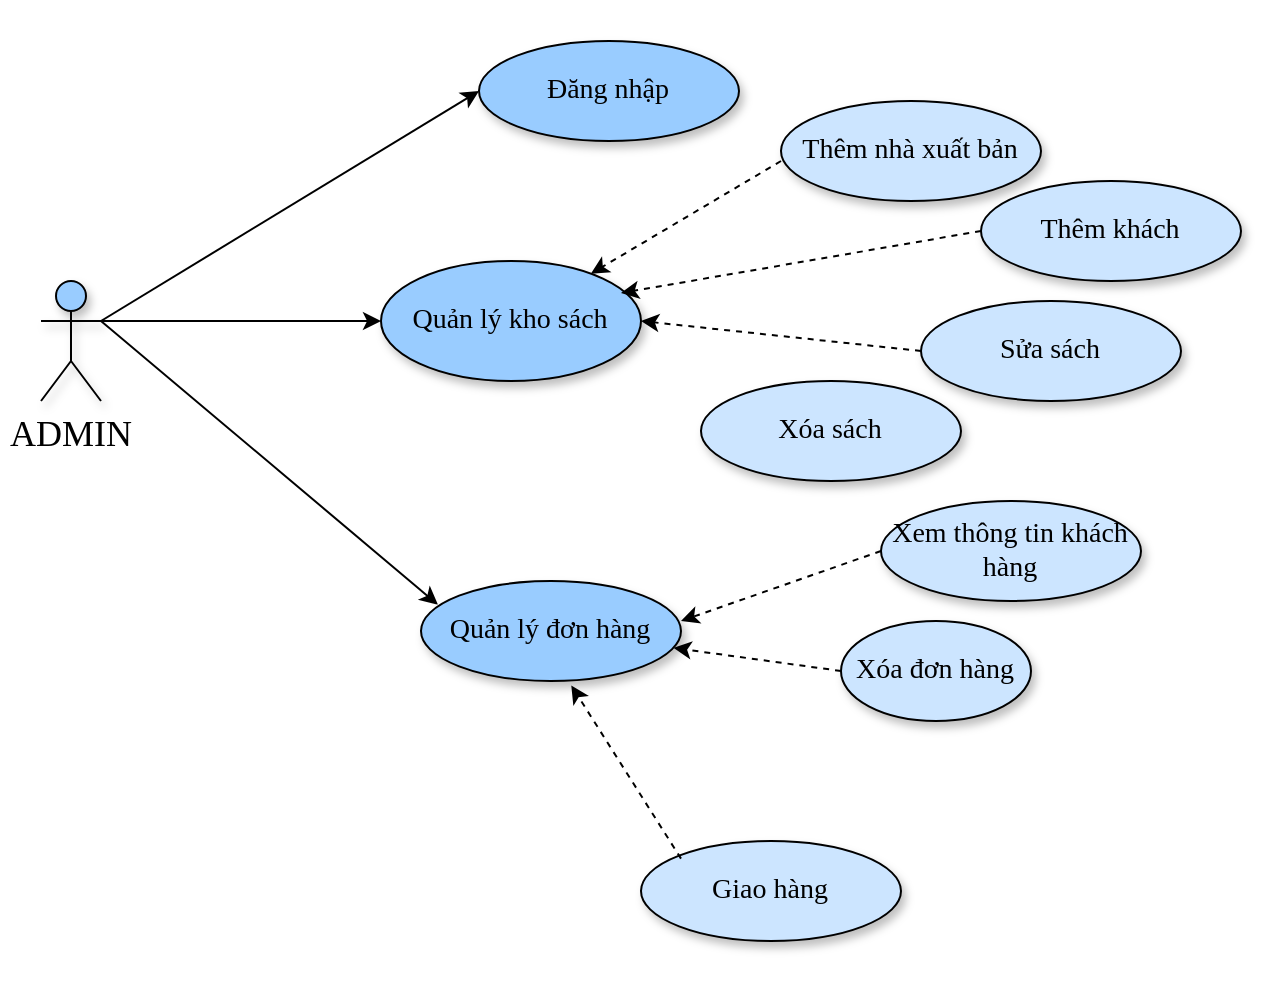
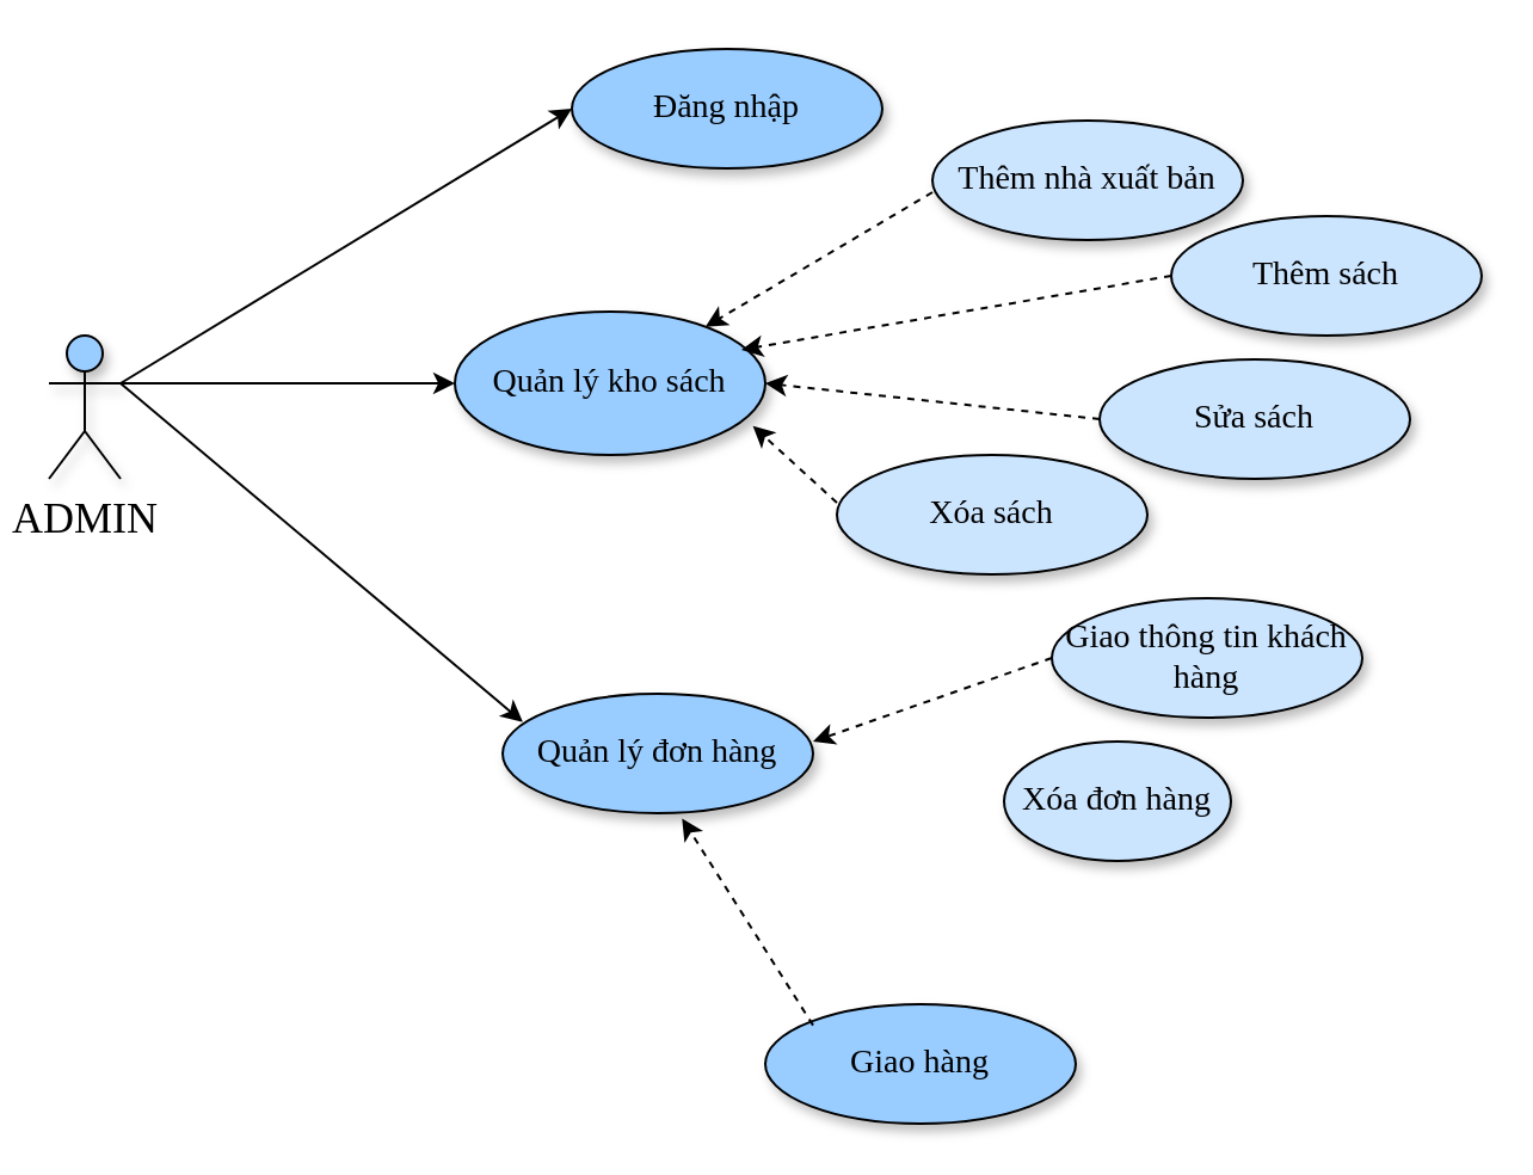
  <mxCell id="0" />
  <mxCell id="1" parent="0" />
  <mxCell id="2" value="&lt;font style=&quot;font-size: 18px;&quot; face=&quot;Times New Roman&quot;&gt;ADMIN&lt;/font&gt;" style="shape=umlActor;verticalLabelPosition=bottom;verticalAlign=top;html=1;outlineConnect=0;fillColor=#99CCFF;shadow=1;" parent="1" vertex="1"><mxGeometry x="20" y="140" width="30" height="60" as="geometry" /></mxCell>
  <mxCell id="3" value="&lt;font style=&quot;font-size: 14px;&quot; face=&quot;Times New Roman&quot;&gt;Đăng nhập&lt;/font&gt;" style="ellipse;whiteSpace=wrap;html=1;shadow=1;fillColor=#99CCFF;" parent="1" vertex="1"><mxGeometry x="239" y="20" width="130" height="50" as="geometry" /></mxCell>
  <mxCell id="4" value="&lt;font face=&quot;Times New Roman&quot;&gt;&lt;span style=&quot;font-size: 14px;&quot;&gt;Quản lý kho sách&lt;/span&gt;&lt;/font&gt;" style="ellipse;whiteSpace=wrap;html=1;shadow=1;fillColor=#99CCFF;" parent="1" vertex="1"><mxGeometry x="190" y="130" width="130" height="60" as="geometry" /></mxCell>
  <mxCell id="5" value="&lt;font style=&quot;font-size: 14px;&quot; face=&quot;Times New Roman&quot;&gt;Quản lý đơn hàng&lt;/font&gt;" style="ellipse;whiteSpace=wrap;html=1;shadow=1;fillColor=#99CCFF;" parent="1" vertex="1"><mxGeometry x="210" y="290" width="130" height="50" as="geometry" /></mxCell>
  <mxCell id="6" value="&lt;font style=&quot;font-size: 14px;&quot; face=&quot;Times New Roman&quot;&gt;Thêm nhà xuất bản&lt;/font&gt;" style="ellipse;whiteSpace=wrap;html=1;shadow=1;fillColor=#CCE5FF;" parent="1" vertex="1"><mxGeometry x="390" y="50" width="130" height="50" as="geometry" /></mxCell>
- <mxCell id="7" value="&lt;font face=&quot;Times New Roman&quot;&gt;&lt;span style=&quot;font-size: 14px;&quot;&gt;Thêm khách&lt;/span&gt;&lt;/font&gt;" style="ellipse;whiteSpace=wrap;html=1;shadow=1;fillColor=#CCE5FF;" parent="1" vertex="1"><mxGeometry x="490" y="90" width="130" height="50" as="geometry" /></mxCell>
+ <mxCell id="7" value="&lt;font face=&quot;Times New Roman&quot;&gt;&lt;span style=&quot;font-size: 14px;&quot;&gt;Thêm sách&lt;/span&gt;&lt;/font&gt;" style="ellipse;whiteSpace=wrap;html=1;shadow=1;fillColor=#CCE5FF;" parent="1" vertex="1"><mxGeometry x="490" y="90" width="130" height="50" as="geometry" /></mxCell>
  <mxCell id="8" value="&lt;font style=&quot;font-size: 14px;&quot; face=&quot;Times New Roman&quot;&gt;Xóa đơn hàng&lt;/font&gt;" style="ellipse;whiteSpace=wrap;html=1;shadow=1;fillColor=#CCE5FF;" parent="1" vertex="1"><mxGeometry x="420" y="310" width="95" height="50" as="geometry" /></mxCell>
  <mxCell id="9" value="" style="endArrow=classic;html=1;rounded=0;fontFamily=Times New Roman;fontSize=14;entryX=0;entryY=0.5;entryDx=0;entryDy=0;" parent="1" target="3" edge="1"><mxGeometry width="50" height="50" relative="1" as="geometry"><mxPoint x="50" y="160" as="sourcePoint" /><mxPoint x="100" y="110" as="targetPoint" /></mxGeometry></mxCell>
  <mxCell id="10" value="" style="endArrow=classic;html=1;rounded=0;fontFamily=Times New Roman;fontSize=14;entryX=0;entryY=0.5;entryDx=0;entryDy=0;" parent="1" target="4" edge="1"><mxGeometry width="50" height="50" relative="1" as="geometry"><mxPoint x="50" y="160" as="sourcePoint" /><mxPoint x="100" y="110" as="targetPoint" /></mxGeometry></mxCell>
  <mxCell id="11" value="" style="endArrow=classic;html=1;rounded=0;fontFamily=Times New Roman;fontSize=14;entryX=0.065;entryY=0.236;entryDx=0;entryDy=0;entryPerimeter=0;" parent="1" target="5" edge="1"><mxGeometry width="50" height="50" relative="1" as="geometry"><mxPoint x="50" y="160" as="sourcePoint" /><mxPoint x="100" y="110" as="targetPoint" /></mxGeometry></mxCell>
- <mxCell id="12" value="&lt;font face=&quot;Times New Roman&quot;&gt;&lt;span style=&quot;font-size: 14px;&quot;&gt;Xem thông tin khách hàng&lt;/span&gt;&lt;/font&gt;" style="ellipse;whiteSpace=wrap;html=1;shadow=1;fillColor=#CCE5FF;" parent="1" vertex="1"><mxGeometry x="440" y="250" width="130" height="50" as="geometry" /></mxCell>
+ <mxCell id="12" value="&lt;font face=&quot;Times New Roman&quot;&gt;&lt;span style=&quot;font-size: 14px;&quot;&gt;Giao thông tin khách hàng&lt;/span&gt;&lt;/font&gt;" style="ellipse;whiteSpace=wrap;html=1;shadow=1;fillColor=#CCE5FF;" parent="1" vertex="1"><mxGeometry x="440" y="250" width="130" height="50" as="geometry" /></mxCell>
  <mxCell id="13" value="&lt;font face=&quot;Times New Roman&quot;&gt;&lt;span style=&quot;font-size: 14px;&quot;&gt;Sửa sách&lt;/span&gt;&lt;/font&gt;" style="ellipse;whiteSpace=wrap;html=1;shadow=1;fillColor=#CCE5FF;" parent="1" vertex="1"><mxGeometry x="460" y="150" width="130" height="50" as="geometry" /></mxCell>
  <mxCell id="14" value="&lt;font face=&quot;Times New Roman&quot;&gt;&lt;span style=&quot;font-size: 14px;&quot;&gt;Xóa sách&lt;/span&gt;&lt;/font&gt;" style="ellipse;whiteSpace=wrap;html=1;shadow=1;fillColor=#CCE5FF;" parent="1" vertex="1"><mxGeometry x="350" y="190" width="130" height="50" as="geometry" /></mxCell>
  <mxCell id="15" value="" style="endArrow=classic;html=1;rounded=0;dashed=1;" parent="1" target="4" edge="1"><mxGeometry width="50" height="50" relative="1" as="geometry"><mxPoint x="390" y="80" as="sourcePoint" /><mxPoint x="440" y="30" as="targetPoint" /></mxGeometry></mxCell>
  <mxCell id="16" value="" style="endArrow=classic;html=1;rounded=0;dashed=1;exitX=0;exitY=0.5;exitDx=0;exitDy=0;" parent="1" source="7" edge="1"><mxGeometry width="50" height="50" relative="1" as="geometry"><mxPoint x="400" y="90" as="sourcePoint" /><mxPoint x="310" y="146" as="targetPoint" /></mxGeometry></mxCell>
  <mxCell id="17" value="" style="endArrow=classic;html=1;rounded=0;dashed=1;exitX=0;exitY=0.5;exitDx=0;exitDy=0;" parent="1" source="13" edge="1"><mxGeometry width="50" height="50" relative="1" as="geometry"><mxPoint x="410" y="100" as="sourcePoint" /><mxPoint x="320" y="160" as="targetPoint" /></mxGeometry></mxCell>
+ <mxCell id="18" value="" style="endArrow=classic;html=1;rounded=0;dashed=1;entryX=0.96;entryY=0.797;entryDx=0;entryDy=0;entryPerimeter=0;exitX=0;exitY=0.4;exitDx=0;exitDy=0;exitPerimeter=0;" parent="1" source="14" target="4" edge="1"><mxGeometry width="50" height="50" relative="1" as="geometry"><mxPoint x="360" y="210" as="sourcePoint" /><mxPoint x="324.94" y="166.332" as="targetPoint" /></mxGeometry></mxCell>
  <mxCell id="19" value="" style="endArrow=classic;html=1;rounded=0;dashed=1;exitX=0;exitY=0.5;exitDx=0;exitDy=0;" parent="1" edge="1" source="12"><mxGeometry width="50" height="50" relative="1" as="geometry"><mxPoint x="449.06" y="300" as="sourcePoint" /><mxPoint x="340" y="310" as="targetPoint" /></mxGeometry></mxCell>
- <mxCell id="20" value="" style="endArrow=classic;html=1;rounded=0;dashed=1;exitX=0;exitY=0.5;exitDx=0;exitDy=0;" parent="1" target="5" edge="1" source="8"><mxGeometry width="50" height="50" relative="1" as="geometry"><mxPoint x="401.06" y="360" as="sourcePoint" /><mxPoint x="306" y="416.332" as="targetPoint" /></mxGeometry></mxCell>
- <mxCell id="21" value="&lt;font face=&quot;Times New Roman&quot;&gt;&lt;span style=&quot;font-size: 14px;&quot;&gt;Giao hàng&lt;/span&gt;&lt;/font&gt;" style="ellipse;whiteSpace=wrap;html=1;shadow=1;fillColor=#CCE5FF;" vertex="1" parent="1"><mxGeometry x="320" y="420" width="130" height="50" as="geometry" /></mxCell>
+ <mxCell id="21" value="&lt;font face=&quot;Times New Roman&quot;&gt;&lt;span style=&quot;font-size: 14px;&quot;&gt;Giao hàng&lt;/span&gt;&lt;/font&gt;" style="ellipse;whiteSpace=wrap;html=1;shadow=1;fillColor=#99ccff;" vertex="1" parent="1"><mxGeometry x="320" y="420" width="130" height="50" as="geometry" /></mxCell>
  <mxCell id="22" value="" style="endArrow=classic;html=1;rounded=0;dashed=1;entryX=0.578;entryY=1.044;entryDx=0;entryDy=0;entryPerimeter=0;exitX=0.058;exitY=0.276;exitDx=0;exitDy=0;exitPerimeter=0;" edge="1" parent="1" target="5"><mxGeometry width="50" height="50" relative="1" as="geometry"><mxPoint x="340" y="428.8" as="sourcePoint" /><mxPoint x="272.45" y="380" as="targetPoint" /></mxGeometry></mxCell>
